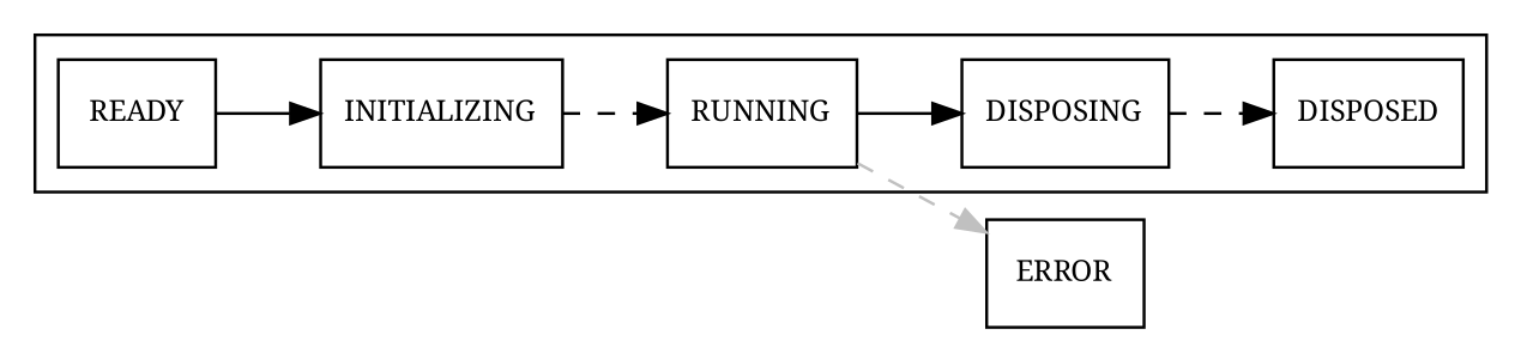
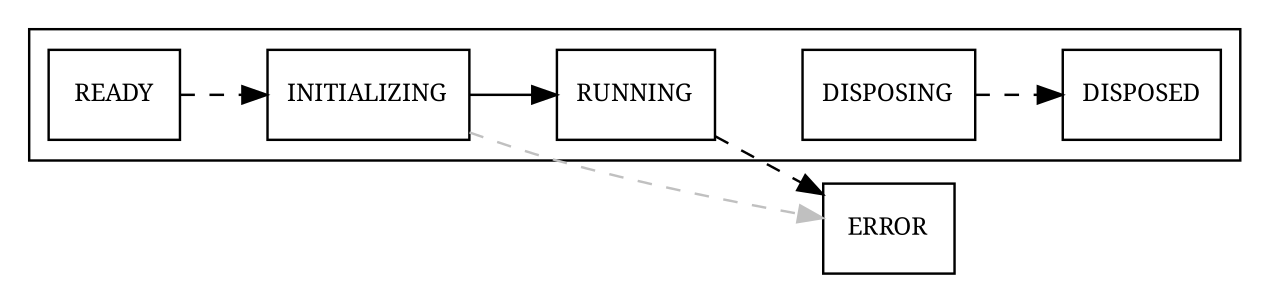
  digraph {
    compound=true
    fontname="Noto Serif"
    fontsize=10
    rankdir=LR
    node [fontname="Noto Serif" fontsize=10 shape=record]
    edge [fontname="Noto Serif"]
    READY
    INITIALIZING
    RUNNING
    DISPOSING
    DISPOSED
    ERROR
    subgraph cluster_1 {
      READY
      INITIALIZING
      RUNNING
      DISPOSING
      DISPOSED
    }
-   READY -> INITIALIZING
-   INITIALIZING -> RUNNING [style=dashed]
-   RUNNING -> DISPOSING
-   RUNNING -> ERROR [color=grey style=dashed]
+   READY -> INITIALIZING [style=dashed]
+   INITIALIZING -> RUNNING
+   INITIALIZING -> ERROR [color=grey style=dashed]
+   RUNNING -> ERROR [color=black style=dashed]
    DISPOSING -> DISPOSED [style=dashed]
  }
